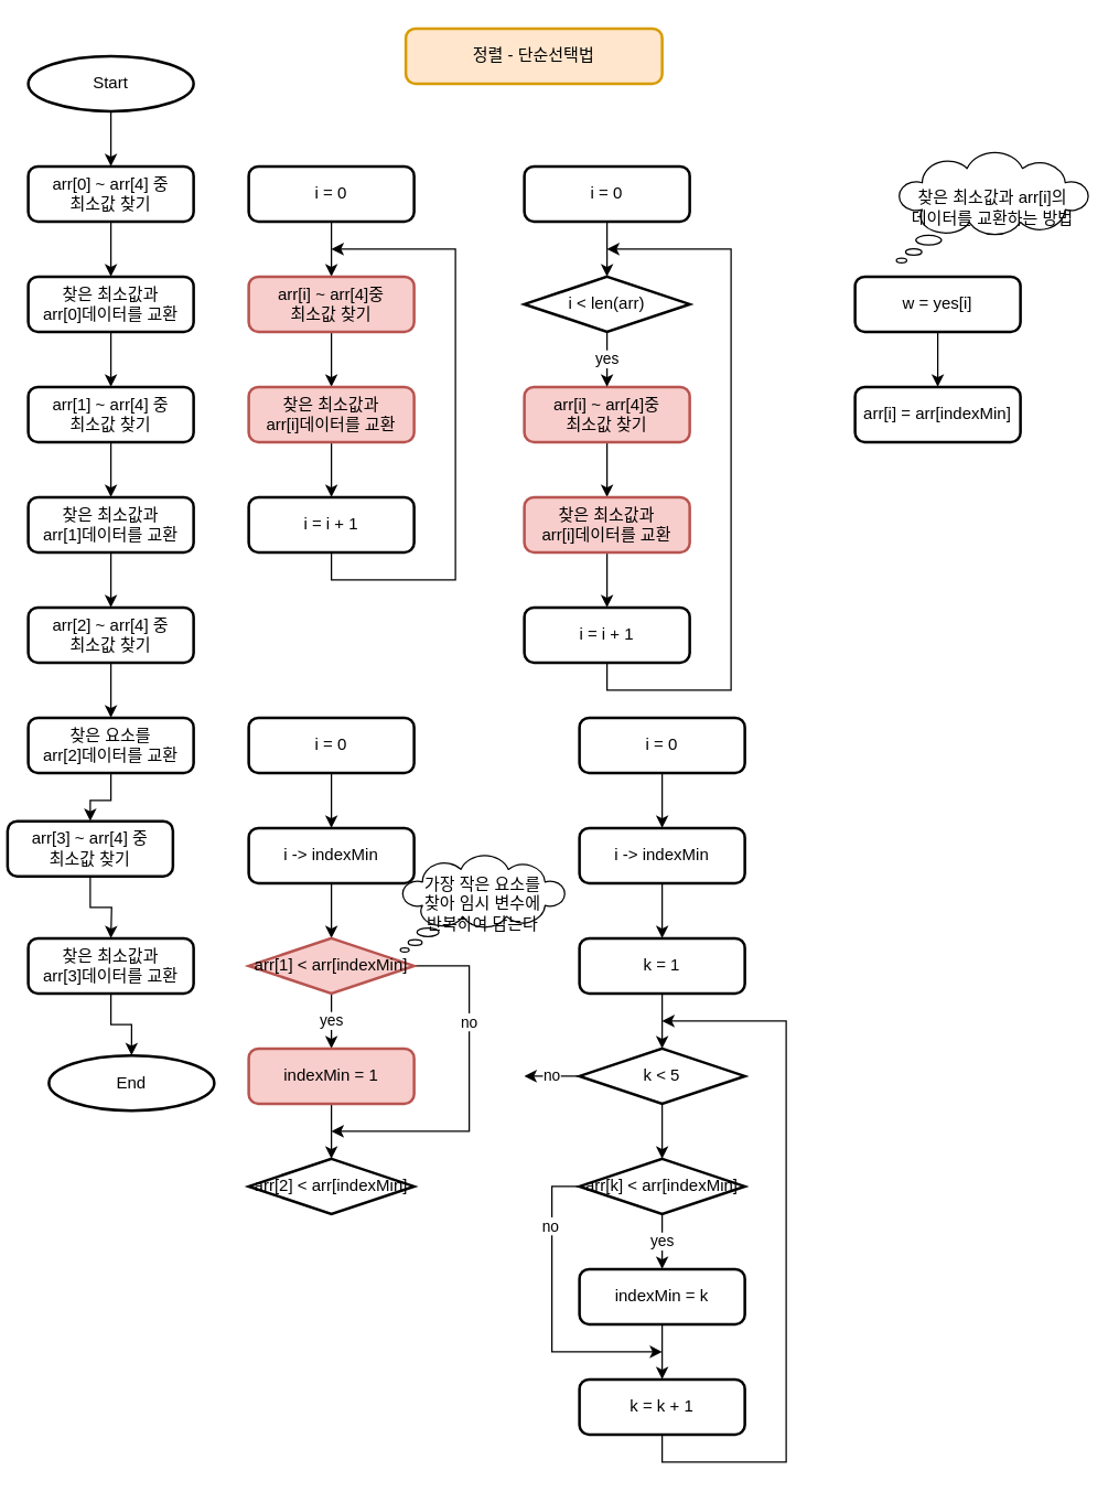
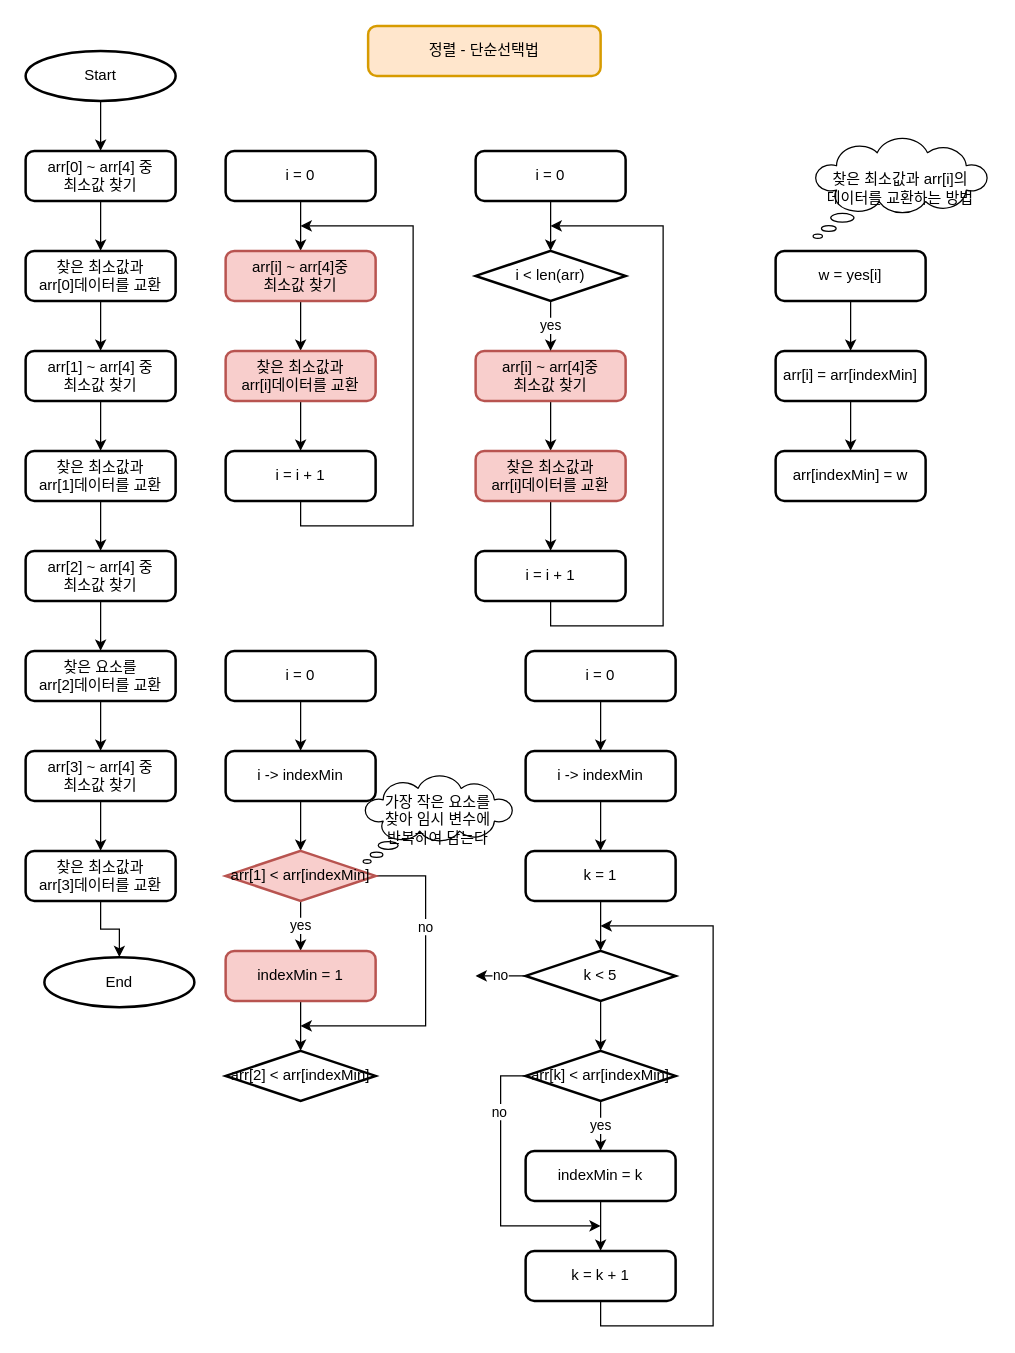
  <mxCell id="0" />
  <mxCell id="1" parent="0" />
  <mxCell id="2" style="edgeStyle=orthogonalEdgeStyle;rounded=0;orthogonalLoop=1;jettySize=auto;html=1;entryX=0.5;entryY=0;entryDx=0;entryDy=0;entryPerimeter=0;" parent="1" source="3" edge="1"><mxGeometry relative="1" as="geometry"><mxPoint x="80" y="120" as="targetPoint" /></mxGeometry></mxCell>
  <mxCell id="3" value="Start" style="strokeWidth=2;html=1;shape=mxgraph.flowchart.start_2;whiteSpace=wrap;" parent="1" vertex="1"><mxGeometry x="20" y="40" width="120" height="40" as="geometry" /></mxCell>
  <mxCell id="4" value="정렬 - 단순선택법" style="rounded=1;whiteSpace=wrap;html=1;absoluteArcSize=1;arcSize=14;strokeWidth=2;fillColor=#ffe6cc;strokeColor=#d79b00;" parent="1" vertex="1"><mxGeometry x="294" y="20" width="186" height="40" as="geometry" /></mxCell>
  <mxCell id="5" style="edgeStyle=orthogonalEdgeStyle;rounded=0;orthogonalLoop=1;jettySize=auto;html=1;entryX=0.5;entryY=0;entryDx=0;entryDy=0;" parent="1" source="6" edge="1"><mxGeometry relative="1" as="geometry"><mxPoint x="80" y="200" as="targetPoint" /></mxGeometry></mxCell>
  <mxCell id="6" value="arr[0] ~ arr[4] 중&lt;br&gt;최소값 찾기" style="rounded=1;whiteSpace=wrap;html=1;absoluteArcSize=1;arcSize=14;strokeWidth=2;" parent="1" vertex="1"><mxGeometry x="20" y="120" width="120" height="40" as="geometry" /></mxCell>
  <mxCell id="7" value="End" style="strokeWidth=2;html=1;shape=mxgraph.flowchart.start_2;whiteSpace=wrap;" vertex="1" parent="1"><mxGeometry x="35" y="765" width="120" height="40" as="geometry" /></mxCell>
  <mxCell id="8" style="edgeStyle=orthogonalEdgeStyle;rounded=0;orthogonalLoop=1;jettySize=auto;html=1;entryX=0.5;entryY=0;entryDx=0;entryDy=0;" edge="1" parent="1" source="9" target="11"><mxGeometry relative="1" as="geometry" /></mxCell>
  <mxCell id="9" value="찾은 최소값과&lt;br&gt;arr[0]데이터를 교환" style="rounded=1;whiteSpace=wrap;html=1;absoluteArcSize=1;arcSize=14;strokeWidth=2;" vertex="1" parent="1"><mxGeometry x="20" y="200" width="120" height="40" as="geometry" /></mxCell>
  <mxCell id="10" style="edgeStyle=orthogonalEdgeStyle;rounded=0;orthogonalLoop=1;jettySize=auto;html=1;entryX=0.5;entryY=0;entryDx=0;entryDy=0;" edge="1" parent="1" source="11"><mxGeometry relative="1" as="geometry"><mxPoint x="80" y="360" as="targetPoint" /></mxGeometry></mxCell>
  <mxCell id="11" value="arr[1] ~ arr[4] 중&lt;br&gt;최소값 찾기" style="rounded=1;whiteSpace=wrap;html=1;absoluteArcSize=1;arcSize=14;strokeWidth=2;" vertex="1" parent="1"><mxGeometry x="20" y="280" width="120" height="40" as="geometry" /></mxCell>
  <mxCell id="12" style="edgeStyle=orthogonalEdgeStyle;rounded=0;orthogonalLoop=1;jettySize=auto;html=1;entryX=0.5;entryY=0;entryDx=0;entryDy=0;" edge="1" parent="1" source="13" target="15"><mxGeometry relative="1" as="geometry" /></mxCell>
  <mxCell id="13" value="찾은 최소값과&lt;br&gt;arr[1]데이터를 교환" style="rounded=1;whiteSpace=wrap;html=1;absoluteArcSize=1;arcSize=14;strokeWidth=2;" vertex="1" parent="1"><mxGeometry x="20" y="360" width="120" height="40" as="geometry" /></mxCell>
  <mxCell id="14" style="edgeStyle=orthogonalEdgeStyle;rounded=0;orthogonalLoop=1;jettySize=auto;html=1;entryX=0.5;entryY=0;entryDx=0;entryDy=0;" edge="1" parent="1" source="15"><mxGeometry relative="1" as="geometry"><mxPoint x="80" y="520" as="targetPoint" /></mxGeometry></mxCell>
  <mxCell id="15" value="arr[2] ~ arr[4] 중&lt;br&gt;최소값 찾기" style="rounded=1;whiteSpace=wrap;html=1;absoluteArcSize=1;arcSize=14;strokeWidth=2;" vertex="1" parent="1"><mxGeometry x="20" y="440" width="120" height="40" as="geometry" /></mxCell>
  <mxCell id="16" style="edgeStyle=orthogonalEdgeStyle;rounded=0;orthogonalLoop=1;jettySize=auto;html=1;entryX=0.5;entryY=0;entryDx=0;entryDy=0;" edge="1" parent="1" source="17" target="19"><mxGeometry relative="1" as="geometry" /></mxCell>
  <mxCell id="17" value="찾은 요소를&lt;br&gt;arr[2]데이터를 교환" style="rounded=1;whiteSpace=wrap;html=1;absoluteArcSize=1;arcSize=14;strokeWidth=2;" vertex="1" parent="1"><mxGeometry x="20" y="520" width="120" height="40" as="geometry" /></mxCell>
  <mxCell id="18" style="edgeStyle=orthogonalEdgeStyle;rounded=0;orthogonalLoop=1;jettySize=auto;html=1;entryX=0.5;entryY=0;entryDx=0;entryDy=0;" edge="1" parent="1" source="19"><mxGeometry relative="1" as="geometry"><mxPoint x="80" y="680" as="targetPoint" /></mxGeometry></mxCell>
- <mxCell id="19" value="arr[3] ~ arr[4] 중&lt;br&gt;최소값 찾기" style="rounded=1;whiteSpace=wrap;html=1;absoluteArcSize=1;arcSize=14;strokeWidth=2;" vertex="1" parent="1"><mxGeometry x="5" y="595" width="120" height="40" as="geometry" /></mxCell>
+ <mxCell id="19" value="arr[3] ~ arr[4] 중&lt;br&gt;최소값 찾기" style="rounded=1;whiteSpace=wrap;html=1;absoluteArcSize=1;arcSize=14;strokeWidth=2;" vertex="1" parent="1"><mxGeometry x="20" y="600" width="120" height="40" as="geometry" /></mxCell>
  <mxCell id="20" style="edgeStyle=orthogonalEdgeStyle;rounded=0;orthogonalLoop=1;jettySize=auto;html=1;entryX=0.5;entryY=0;entryDx=0;entryDy=0;entryPerimeter=0;" edge="1" parent="1" source="21" target="7"><mxGeometry relative="1" as="geometry" /></mxCell>
  <mxCell id="21" value="찾은 최소값과&lt;br&gt;arr[3]데이터를 교환" style="rounded=1;whiteSpace=wrap;html=1;absoluteArcSize=1;arcSize=14;strokeWidth=2;" vertex="1" parent="1"><mxGeometry x="20" y="680" width="120" height="40" as="geometry" /></mxCell>
  <mxCell id="22" style="edgeStyle=orthogonalEdgeStyle;rounded=0;orthogonalLoop=1;jettySize=auto;html=1;entryX=0.5;entryY=0;entryDx=0;entryDy=0;" edge="1" parent="1" source="23" target="25"><mxGeometry relative="1" as="geometry" /></mxCell>
  <mxCell id="23" value="i = 0" style="rounded=1;whiteSpace=wrap;html=1;absoluteArcSize=1;arcSize=14;strokeWidth=2;" vertex="1" parent="1"><mxGeometry x="180" y="120" width="120" height="40" as="geometry" /></mxCell>
  <mxCell id="24" style="edgeStyle=orthogonalEdgeStyle;rounded=0;orthogonalLoop=1;jettySize=auto;html=1;entryX=0.5;entryY=0;entryDx=0;entryDy=0;" edge="1" parent="1" source="25" target="27"><mxGeometry relative="1" as="geometry" /></mxCell>
  <mxCell id="25" value="arr[i] ~ arr[4]중&lt;br&gt;최소값 찾기" style="rounded=1;whiteSpace=wrap;html=1;absoluteArcSize=1;arcSize=14;strokeWidth=2;fillColor=#f8cecc;strokeColor=#b85450;" vertex="1" parent="1"><mxGeometry x="180" y="200" width="120" height="40" as="geometry" /></mxCell>
  <mxCell id="26" style="edgeStyle=orthogonalEdgeStyle;rounded=0;orthogonalLoop=1;jettySize=auto;html=1;entryX=0.5;entryY=0;entryDx=0;entryDy=0;" edge="1" parent="1" source="27" target="29"><mxGeometry relative="1" as="geometry" /></mxCell>
  <mxCell id="27" value="찾은 최소값과&lt;br&gt;arr[i]데이터를 교환" style="rounded=1;whiteSpace=wrap;html=1;absoluteArcSize=1;arcSize=14;strokeWidth=2;fillColor=#f8cecc;strokeColor=#b85450;" vertex="1" parent="1"><mxGeometry x="180" y="280" width="120" height="40" as="geometry" /></mxCell>
  <mxCell id="28" style="edgeStyle=orthogonalEdgeStyle;rounded=0;orthogonalLoop=1;jettySize=auto;html=1;" edge="1" parent="1" source="29"><mxGeometry relative="1" as="geometry"><mxPoint x="240" y="180" as="targetPoint" /><Array as="points"><mxPoint x="240" y="420" /><mxPoint x="330" y="420" /><mxPoint x="330" y="180" /></Array></mxGeometry></mxCell>
  <mxCell id="29" value="i = i + 1" style="rounded=1;whiteSpace=wrap;html=1;absoluteArcSize=1;arcSize=14;strokeWidth=2;" vertex="1" parent="1"><mxGeometry x="180" y="360" width="120" height="40" as="geometry" /></mxCell>
  <mxCell id="30" style="edgeStyle=orthogonalEdgeStyle;rounded=0;orthogonalLoop=1;jettySize=auto;html=1;entryX=0.5;entryY=0;entryDx=0;entryDy=0;entryPerimeter=0;" edge="1" parent="1" source="31" target="39"><mxGeometry relative="1" as="geometry" /></mxCell>
  <mxCell id="31" value="i = 0" style="rounded=1;whiteSpace=wrap;html=1;absoluteArcSize=1;arcSize=14;strokeWidth=2;" vertex="1" parent="1"><mxGeometry x="380" y="120" width="120" height="40" as="geometry" /></mxCell>
  <mxCell id="32" style="edgeStyle=orthogonalEdgeStyle;rounded=0;orthogonalLoop=1;jettySize=auto;html=1;entryX=0.5;entryY=0;entryDx=0;entryDy=0;" edge="1" parent="1" source="33" target="35"><mxGeometry relative="1" as="geometry" /></mxCell>
  <mxCell id="33" value="arr[i] ~ arr[4]중&lt;br&gt;최소값 찾기" style="rounded=1;whiteSpace=wrap;html=1;absoluteArcSize=1;arcSize=14;strokeWidth=2;fillColor=#f8cecc;strokeColor=#b85450;" vertex="1" parent="1"><mxGeometry x="380" y="280" width="120" height="40" as="geometry" /></mxCell>
  <mxCell id="34" style="edgeStyle=orthogonalEdgeStyle;rounded=0;orthogonalLoop=1;jettySize=auto;html=1;entryX=0.5;entryY=0;entryDx=0;entryDy=0;" edge="1" parent="1" source="35" target="37"><mxGeometry relative="1" as="geometry" /></mxCell>
  <mxCell id="35" value="찾은 최소값과&lt;br&gt;arr[i]데이터를 교환" style="rounded=1;whiteSpace=wrap;html=1;absoluteArcSize=1;arcSize=14;strokeWidth=2;fillColor=#f8cecc;strokeColor=#b85450;" vertex="1" parent="1"><mxGeometry x="380" y="360" width="120" height="40" as="geometry" /></mxCell>
  <mxCell id="36" style="edgeStyle=orthogonalEdgeStyle;rounded=0;orthogonalLoop=1;jettySize=auto;html=1;" edge="1" parent="1" source="37"><mxGeometry relative="1" as="geometry"><mxPoint x="440" y="180" as="targetPoint" /><Array as="points"><mxPoint x="440" y="500" /><mxPoint x="530" y="500" /><mxPoint x="530" y="180" /></Array></mxGeometry></mxCell>
  <mxCell id="37" value="i = i + 1" style="rounded=1;whiteSpace=wrap;html=1;absoluteArcSize=1;arcSize=14;strokeWidth=2;" vertex="1" parent="1"><mxGeometry x="380" y="440" width="120" height="40" as="geometry" /></mxCell>
  <mxCell id="38" value="yes" style="edgeStyle=orthogonalEdgeStyle;rounded=0;orthogonalLoop=1;jettySize=auto;html=1;entryX=0.5;entryY=0;entryDx=0;entryDy=0;" edge="1" parent="1" source="39" target="33"><mxGeometry relative="1" as="geometry" /></mxCell>
  <mxCell id="39" value="i &amp;lt; len(arr)" style="strokeWidth=2;html=1;shape=mxgraph.flowchart.decision;whiteSpace=wrap;" vertex="1" parent="1"><mxGeometry x="380" y="200" width="120" height="40" as="geometry" /></mxCell>
  <mxCell id="40" style="edgeStyle=orthogonalEdgeStyle;rounded=0;orthogonalLoop=1;jettySize=auto;html=1;entryX=0.5;entryY=0;entryDx=0;entryDy=0;entryPerimeter=0;" edge="1" parent="1" source="41" target="44"><mxGeometry relative="1" as="geometry" /></mxCell>
  <mxCell id="41" value="i -&amp;gt; indexMin" style="rounded=1;whiteSpace=wrap;html=1;absoluteArcSize=1;arcSize=14;strokeWidth=2;" vertex="1" parent="1"><mxGeometry x="180" y="600" width="120" height="40" as="geometry" /></mxCell>
  <mxCell id="42" value="yes" style="edgeStyle=orthogonalEdgeStyle;rounded=0;orthogonalLoop=1;jettySize=auto;html=1;entryX=0.5;entryY=0;entryDx=0;entryDy=0;" edge="1" parent="1" source="44" target="46"><mxGeometry relative="1" as="geometry" /></mxCell>
  <mxCell id="43" value="no" style="edgeStyle=orthogonalEdgeStyle;rounded=0;orthogonalLoop=1;jettySize=auto;html=1;" edge="1" parent="1" source="44"><mxGeometry x="-0.375" relative="1" as="geometry"><mxPoint x="240" y="820" as="targetPoint" /><Array as="points"><mxPoint x="340" y="700" /><mxPoint x="340" y="820" /></Array><mxPoint as="offset" /></mxGeometry></mxCell>
  <mxCell id="44" value="arr[1] &amp;lt; arr[indexMin]" style="strokeWidth=2;html=1;shape=mxgraph.flowchart.decision;whiteSpace=wrap;fillColor=#f8cecc;strokeColor=#b85450;" vertex="1" parent="1"><mxGeometry x="180" y="680" width="120" height="40" as="geometry" /></mxCell>
  <mxCell id="45" style="edgeStyle=orthogonalEdgeStyle;rounded=0;orthogonalLoop=1;jettySize=auto;html=1;entryX=0.5;entryY=0;entryDx=0;entryDy=0;entryPerimeter=0;" edge="1" parent="1" source="46" target="47"><mxGeometry relative="1" as="geometry" /></mxCell>
  <mxCell id="46" value="indexMin = 1" style="rounded=1;whiteSpace=wrap;html=1;absoluteArcSize=1;arcSize=14;strokeWidth=2;fillColor=#f8cecc;strokeColor=#b85450;" vertex="1" parent="1"><mxGeometry x="180" y="760" width="120" height="40" as="geometry" /></mxCell>
  <mxCell id="47" value="arr[2] &amp;lt; arr[indexMin]" style="strokeWidth=2;html=1;shape=mxgraph.flowchart.decision;whiteSpace=wrap;" vertex="1" parent="1"><mxGeometry x="180" y="840" width="120" height="40" as="geometry" /></mxCell>
  <mxCell id="48" value="가장 작은 요소를&lt;br&gt;찾아 임시 변수에&lt;br&gt;반복하여 담는다" style="whiteSpace=wrap;html=1;shape=mxgraph.basic.cloud_callout" vertex="1" parent="1"><mxGeometry x="290" y="620" width="120" height="70" as="geometry" /></mxCell>
  <mxCell id="49" style="edgeStyle=orthogonalEdgeStyle;rounded=0;orthogonalLoop=1;jettySize=auto;html=1;entryX=0.5;entryY=0;entryDx=0;entryDy=0;" edge="1" parent="1" source="50" target="41"><mxGeometry relative="1" as="geometry" /></mxCell>
  <mxCell id="50" value="i = 0" style="rounded=1;whiteSpace=wrap;html=1;absoluteArcSize=1;arcSize=14;strokeWidth=2;" vertex="1" parent="1"><mxGeometry x="180" y="520" width="120" height="40" as="geometry" /></mxCell>
  <mxCell id="51" style="edgeStyle=orthogonalEdgeStyle;rounded=0;orthogonalLoop=1;jettySize=auto;html=1;entryX=0.5;entryY=0;entryDx=0;entryDy=0;" edge="1" parent="1" source="52" target="62"><mxGeometry relative="1" as="geometry" /></mxCell>
  <mxCell id="52" value="i -&amp;gt; indexMin" style="rounded=1;whiteSpace=wrap;html=1;absoluteArcSize=1;arcSize=14;strokeWidth=2;" vertex="1" parent="1"><mxGeometry x="420" y="600" width="120" height="40" as="geometry" /></mxCell>
  <mxCell id="53" value="yes" style="edgeStyle=orthogonalEdgeStyle;rounded=0;orthogonalLoop=1;jettySize=auto;html=1;entryX=0.5;entryY=0;entryDx=0;entryDy=0;" edge="1" parent="1" source="56" target="58"><mxGeometry relative="1" as="geometry" /></mxCell>
  <mxCell id="54" style="edgeStyle=orthogonalEdgeStyle;rounded=0;orthogonalLoop=1;jettySize=auto;html=1;" edge="1" parent="1" source="56"><mxGeometry relative="1" as="geometry"><mxPoint x="480" y="980" as="targetPoint" /><Array as="points"><mxPoint x="400" y="860" /><mxPoint x="400" y="980" /></Array></mxGeometry></mxCell>
  <mxCell id="55" value="no" style="edgeLabel;html=1;align=center;verticalAlign=middle;resizable=0;points=[];" vertex="1" connectable="0" parent="54"><mxGeometry x="-0.564" y="-2" relative="1" as="geometry"><mxPoint as="offset" /></mxGeometry></mxCell>
  <mxCell id="56" value="arr[k] &amp;lt; arr[indexMin]" style="strokeWidth=2;html=1;shape=mxgraph.flowchart.decision;whiteSpace=wrap;" vertex="1" parent="1"><mxGeometry x="420" y="840" width="120" height="40" as="geometry" /></mxCell>
  <mxCell id="57" style="edgeStyle=orthogonalEdgeStyle;rounded=0;orthogonalLoop=1;jettySize=auto;html=1;entryX=0.5;entryY=0;entryDx=0;entryDy=0;entryPerimeter=0;" edge="1" parent="1" source="58"><mxGeometry relative="1" as="geometry"><mxPoint x="480" y="1000" as="targetPoint" /></mxGeometry></mxCell>
  <mxCell id="58" value="indexMin = k" style="rounded=1;whiteSpace=wrap;html=1;absoluteArcSize=1;arcSize=14;strokeWidth=2;" vertex="1" parent="1"><mxGeometry x="420" y="920" width="120" height="40" as="geometry" /></mxCell>
  <mxCell id="59" style="edgeStyle=orthogonalEdgeStyle;rounded=0;orthogonalLoop=1;jettySize=auto;html=1;entryX=0.5;entryY=0;entryDx=0;entryDy=0;" edge="1" parent="1" source="60" target="52"><mxGeometry relative="1" as="geometry" /></mxCell>
  <mxCell id="60" value="i = 0" style="rounded=1;whiteSpace=wrap;html=1;absoluteArcSize=1;arcSize=14;strokeWidth=2;" vertex="1" parent="1"><mxGeometry x="420" y="520" width="120" height="40" as="geometry" /></mxCell>
  <mxCell id="61" style="edgeStyle=orthogonalEdgeStyle;rounded=0;orthogonalLoop=1;jettySize=auto;html=1;entryX=0.5;entryY=0;entryDx=0;entryDy=0;entryPerimeter=0;" edge="1" parent="1" source="62" target="67"><mxGeometry relative="1" as="geometry" /></mxCell>
  <mxCell id="62" value="k = 1" style="rounded=1;whiteSpace=wrap;html=1;absoluteArcSize=1;arcSize=14;strokeWidth=2;" vertex="1" parent="1"><mxGeometry x="420" y="680" width="120" height="40" as="geometry" /></mxCell>
  <mxCell id="63" style="edgeStyle=orthogonalEdgeStyle;rounded=0;orthogonalLoop=1;jettySize=auto;html=1;" edge="1" parent="1" source="64"><mxGeometry relative="1" as="geometry"><mxPoint x="480" y="740" as="targetPoint" /><Array as="points"><mxPoint x="480" y="1060" /><mxPoint x="570" y="1060" /><mxPoint x="570" y="740" /></Array></mxGeometry></mxCell>
  <mxCell id="64" value="k = k + 1" style="rounded=1;whiteSpace=wrap;html=1;absoluteArcSize=1;arcSize=14;strokeWidth=2;" vertex="1" parent="1"><mxGeometry x="420" y="1000" width="120" height="40" as="geometry" /></mxCell>
  <mxCell id="65" style="edgeStyle=orthogonalEdgeStyle;rounded=0;orthogonalLoop=1;jettySize=auto;html=1;entryX=0.5;entryY=0;entryDx=0;entryDy=0;entryPerimeter=0;" edge="1" parent="1" source="67" target="56"><mxGeometry relative="1" as="geometry" /></mxCell>
  <mxCell id="66" value="no" style="edgeStyle=orthogonalEdgeStyle;rounded=0;orthogonalLoop=1;jettySize=auto;html=1;exitX=0;exitY=0.5;exitDx=0;exitDy=0;exitPerimeter=0;" edge="1" parent="1" source="67"><mxGeometry relative="1" as="geometry"><mxPoint x="380" y="780" as="targetPoint" /></mxGeometry></mxCell>
  <mxCell id="67" value="k &amp;lt; 5" style="strokeWidth=2;html=1;shape=mxgraph.flowchart.decision;whiteSpace=wrap;" vertex="1" parent="1"><mxGeometry x="420" y="760" width="120" height="40" as="geometry" /></mxCell>
  <mxCell id="68" style="edgeStyle=orthogonalEdgeStyle;rounded=0;orthogonalLoop=1;jettySize=auto;html=1;entryX=0.5;entryY=0;entryDx=0;entryDy=0;" edge="1" parent="1" source="69" target="71"><mxGeometry relative="1" as="geometry" /></mxCell>
  <mxCell id="69" value="w = yes[i]" style="rounded=1;whiteSpace=wrap;html=1;absoluteArcSize=1;arcSize=14;strokeWidth=2;" vertex="1" parent="1"><mxGeometry x="620" y="200" width="120" height="40" as="geometry" /></mxCell>
+ <mxCell id="70" style="edgeStyle=orthogonalEdgeStyle;rounded=0;orthogonalLoop=1;jettySize=auto;html=1;entryX=0.5;entryY=0;entryDx=0;entryDy=0;" edge="1" parent="1" source="71" target="72"><mxGeometry relative="1" as="geometry" /></mxCell>
  <mxCell id="71" value="arr[i] = arr[indexMin]" style="rounded=1;whiteSpace=wrap;html=1;absoluteArcSize=1;arcSize=14;strokeWidth=2;" vertex="1" parent="1"><mxGeometry x="620" y="280" width="120" height="40" as="geometry" /></mxCell>
+ <mxCell id="72" value="arr[indexMin] = w" style="rounded=1;whiteSpace=wrap;html=1;absoluteArcSize=1;arcSize=14;strokeWidth=2;" vertex="1" parent="1"><mxGeometry x="620" y="360" width="120" height="40" as="geometry" /></mxCell>
  <mxCell id="73" value="찾은 최소값과 arr[i]의&lt;br&gt;데이터를 교환하는 방법" style="whiteSpace=wrap;html=1;shape=mxgraph.basic.cloud_callout" vertex="1" parent="1"><mxGeometry x="650" y="110" width="140" height="80" as="geometry" /></mxCell>
